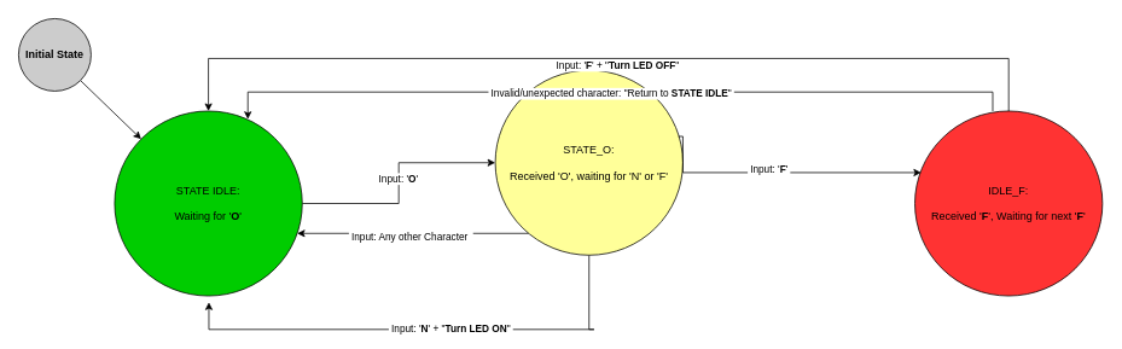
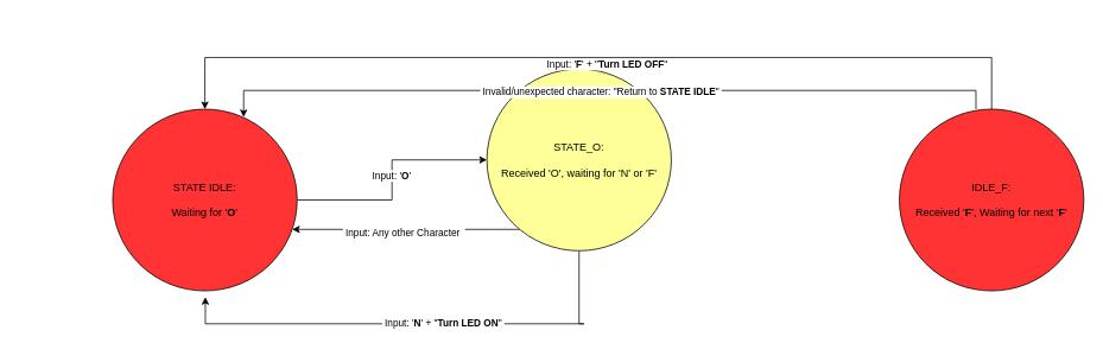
  <mxCell id="0" />
  <mxCell id="1" parent="0" />
  <mxCell id="2" style="edgeStyle=orthogonalEdgeStyle;rounded=0;orthogonalLoop=1;jettySize=auto;html=1;" edge="1" parent="1" source="6" target="11"><mxGeometry relative="1" as="geometry"><mxPoint x="438" y="260" as="targetPoint" /><Array as="points"><mxPoint x="434" y="257" /><mxPoint x="434" y="257" /></Array></mxGeometry></mxCell>
  <mxCell id="3" value="&amp;nbsp;Input: Any other Character&amp;nbsp;&amp;nbsp;" style="edgeLabel;html=1;align=center;verticalAlign=middle;resizable=0;points=[];" vertex="1" connectable="0" parent="2"><mxGeometry x="0.018" y="3" relative="1" as="geometry"><mxPoint as="offset" /></mxGeometry></mxCell>
  <mxCell id="4" style="edgeStyle=orthogonalEdgeStyle;rounded=0;orthogonalLoop=1;jettySize=auto;html=1;exitX=0.5;exitY=1;exitDx=0;exitDy=0;" edge="1" parent="1" source="6"><mxGeometry relative="1" as="geometry"><mxPoint x="230" y="333" as="targetPoint" /><Array as="points"><mxPoint x="655" y="363" /><mxPoint x="231" y="363" /></Array></mxGeometry></mxCell>
  <mxCell id="5" value="&amp;nbsp;Input: '&lt;b&gt;N&lt;/b&gt;' + &quot;&lt;b&gt;Turn LED ON&lt;/b&gt;&quot;&amp;nbsp;" style="edgeLabel;html=1;align=center;verticalAlign=middle;resizable=0;points=[];" vertex="1" connectable="0" parent="4"><mxGeometry x="-0.093" y="-2" relative="1" as="geometry"><mxPoint as="offset" /></mxGeometry></mxCell>
  <mxCell id="6" value="STATE_O:&lt;br&gt;&lt;br&gt;Received 'O', waiting for 'N' or 'F'" style="ellipse;whiteSpace=wrap;html=1;fillColor=#FFFF99;" vertex="1" parent="1"><mxGeometry x="546" y="77" width="207" height="204" as="geometry" /></mxCell>
  <mxCell id="7" style="edgeStyle=orthogonalEdgeStyle;rounded=0;orthogonalLoop=1;jettySize=auto;html=1;entryX=0;entryY=0.5;entryDx=0;entryDy=0;" edge="1" parent="1" source="11" target="6"><mxGeometry relative="1" as="geometry" /></mxCell>
  <mxCell id="8" value="&amp;nbsp;Input: '&lt;b&gt;O&lt;/b&gt;'&amp;nbsp;" style="edgeLabel;html=1;align=center;verticalAlign=middle;resizable=0;points=[];" vertex="1" connectable="0" parent="7"><mxGeometry x="0.037" y="1" relative="1" as="geometry"><mxPoint as="offset" /></mxGeometry></mxCell>
- <mxCell id="9" style="edgeStyle=orthogonalEdgeStyle;rounded=0;orthogonalLoop=1;jettySize=auto;html=1;entryX=0.034;entryY=0.333;entryDx=0;entryDy=0;exitX=0.976;exitY=0.358;exitDx=0;exitDy=0;exitPerimeter=0;entryPerimeter=0;" edge="1" parent="1" source="6" target="15"><mxGeometry relative="1" as="geometry"><mxPoint x="229.5" y="27" as="targetPoint" /><Array as="points"><mxPoint x="753" y="190" /></Array></mxGeometry></mxCell>
- <mxCell id="10" value="&amp;nbsp;Input: '&lt;b&gt;F&lt;/b&gt;'&amp;nbsp;" style="edgeLabel;html=1;align=center;verticalAlign=middle;resizable=0;points=[];" vertex="1" connectable="0" parent="9"><mxGeometry x="-0.1" y="-5" relative="1" as="geometry"><mxPoint y="-9" as="offset" /></mxGeometry></mxCell>
- <mxCell id="11" value="STATE IDLE:&lt;br&gt;&lt;br&gt;&lt;div&gt;Waiting for '&lt;b&gt;O&lt;/b&gt;'&lt;/div&gt;" style="ellipse;whiteSpace=wrap;html=1;fillColor=#00CC00;" vertex="1" parent="1"><mxGeometry x="126" y="122" width="207" height="204" as="geometry" /></mxCell>
+ <mxCell id="11" value="STATE IDLE:&lt;br&gt;&lt;br&gt;&lt;div&gt;Waiting for '&lt;b&gt;O&lt;/b&gt;'&lt;/div&gt;" style="ellipse;whiteSpace=wrap;html=1;fillColor=#ff3333;" vertex="1" parent="1"><mxGeometry x="126" y="122" width="207" height="204" as="geometry" /></mxCell>
  <mxCell id="12" style="edgeStyle=orthogonalEdgeStyle;rounded=0;orthogonalLoop=1;jettySize=auto;html=1;exitX=0.5;exitY=0;exitDx=0;exitDy=0;" edge="1" parent="1" source="15"><mxGeometry relative="1" as="geometry"><mxPoint x="1112.5" y="143" as="targetPoint" /></mxGeometry></mxCell>
  <mxCell id="13" style="edgeStyle=orthogonalEdgeStyle;rounded=0;orthogonalLoop=1;jettySize=auto;html=1;entryX=0.5;entryY=0;entryDx=0;entryDy=0;" edge="1" parent="1" source="15" target="11"><mxGeometry relative="1" as="geometry"><Array as="points"><mxPoint x="1113" y="64" /><mxPoint x="230" y="64" /></Array></mxGeometry></mxCell>
  <mxCell id="14" value="&amp;nbsp;Input: '&lt;b&gt;F&lt;/b&gt;' + &quot;&lt;b&gt;Turn LED OFF&lt;/b&gt;&quot;&amp;nbsp;" style="edgeLabel;html=1;align=center;verticalAlign=middle;resizable=0;points=[];" vertex="1" connectable="0" parent="13"><mxGeometry x="-0.018" y="7" relative="1" as="geometry"><mxPoint x="1" as="offset" /></mxGeometry></mxCell>
  <mxCell id="15" value="IDLE_F:&lt;div&gt;&lt;br&gt;&lt;/div&gt;&lt;div&gt;Received '&lt;b&gt;F&lt;/b&gt;', Waiting for next '&lt;b&gt;F&lt;/b&gt;'&lt;/div&gt;" style="ellipse;whiteSpace=wrap;html=1;fillColor=#FF3333;" vertex="1" parent="1"><mxGeometry x="1009" y="122" width="207" height="204" as="geometry" /></mxCell>
  <mxCell id="16" style="edgeStyle=orthogonalEdgeStyle;rounded=0;orthogonalLoop=1;jettySize=auto;html=1;entryX=0.71;entryY=0.044;entryDx=0;entryDy=0;entryPerimeter=0;exitX=0.415;exitY=0;exitDx=0;exitDy=0;exitPerimeter=0;" edge="1" parent="1" source="15" target="11"><mxGeometry relative="1" as="geometry"><Array as="points"><mxPoint x="1095" y="101" /><mxPoint x="273" y="101" /></Array></mxGeometry></mxCell>
  <mxCell id="17" value="&amp;nbsp;Invalid/unexpected character: &quot;Return to &lt;b&gt;STATE IDLE&lt;/b&gt;&quot;&amp;nbsp;" style="edgeLabel;html=1;align=center;verticalAlign=middle;resizable=0;points=[];" vertex="1" connectable="0" parent="16"><mxGeometry x="0.012" y="1" relative="1" as="geometry"><mxPoint as="offset" /></mxGeometry></mxCell>
- <mxCell id="18" style="edgeStyle=none;rounded=0;orthogonalLoop=1;jettySize=auto;html=1;exitX=1;exitY=1;exitDx=0;exitDy=0;fillColor=#CCCCCC;" edge="1" parent="1" source="19" target="11"><mxGeometry relative="1" as="geometry" /></mxCell>
- <mxCell id="19" value="&lt;b&gt;Initial State&lt;/b&gt;" style="ellipse;whiteSpace=wrap;html=1;fillColor=#CCCCCC;" vertex="1" parent="1"><mxGeometry x="20" y="20" width="80" height="80" as="geometry" /></mxCell>
